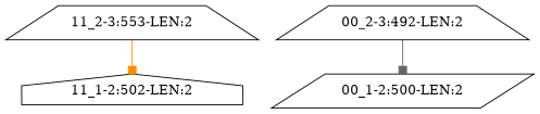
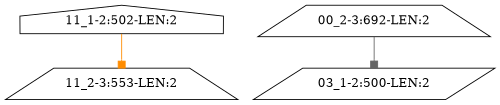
  digraph {
    node [shape=trapezium]
    edge [arrowhead=box]
    "11_1-2:502-LEN:2" [shape=house]
    "11_2-3:553-LEN:2"
-   "00_1-2:500-LEN:2" [shape=parallelogram]
-   "00_2-3:492-LEN:2"
-   "11_2-3:553-LEN:2" -> "11_1-2:502-LEN:2" [color=darkorange]
+   "00_1-2:500-LEN:2" [shape=parallelogram label="03_1-2:500-LEN:2"]
+   "00_2-3:492-LEN:2" [label="00_2-3:692-LEN:2"]
+   "11_1-2:502-LEN:2" -> "11_2-3:553-LEN:2" [color=darkorange]
    "00_2-3:492-LEN:2" -> "00_1-2:500-LEN:2" [color=gray40]
  }
